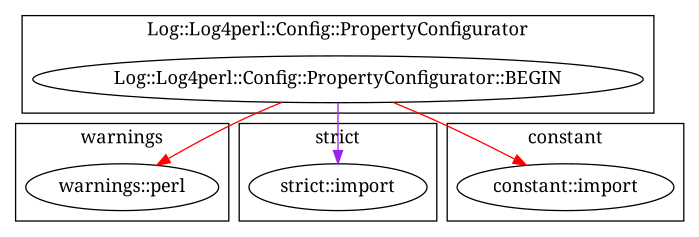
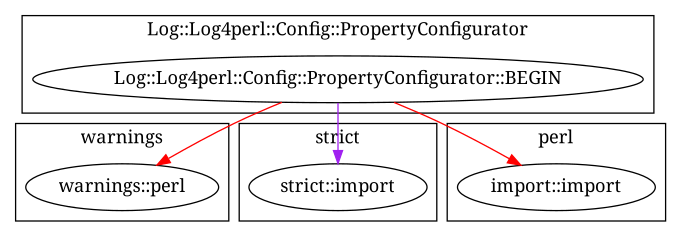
  digraph {
    fontname="Noto Serif"
    node [fontname="Noto Serif"]
    edge [color=red fontname="Noto Serif"]
    "Log::Log4perl::Config::PropertyConfigurator::BEGIN"
    n2 [label="warnings::perl"]
    "strict::import"
-   "constant::import"
+   "constant::import" [label="import::import"]
    subgraph cluster_1 {
      label="Log::Log4perl::Config::PropertyConfigurator"
      "Log::Log4perl::Config::PropertyConfigurator::BEGIN"
    }
    subgraph cluster_2 {
      label=warnings
      n2
    }
    subgraph cluster_3 {
      label="strict"
      "strict::import"
    }
    subgraph cluster_4 {
-     label=constant
+     label=perl
      "constant::import"
    }
    "Log::Log4perl::Config::PropertyConfigurator::BEGIN" -> n2
    "Log::Log4perl::Config::PropertyConfigurator::BEGIN" -> "strict::import" [color=purple]
    "Log::Log4perl::Config::PropertyConfigurator::BEGIN" -> "constant::import"
  }
